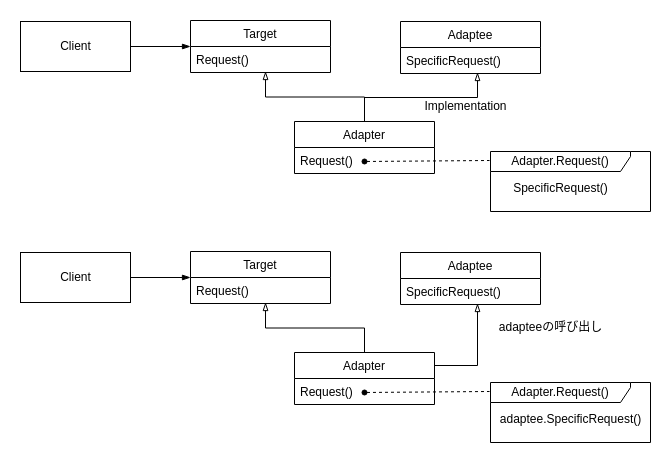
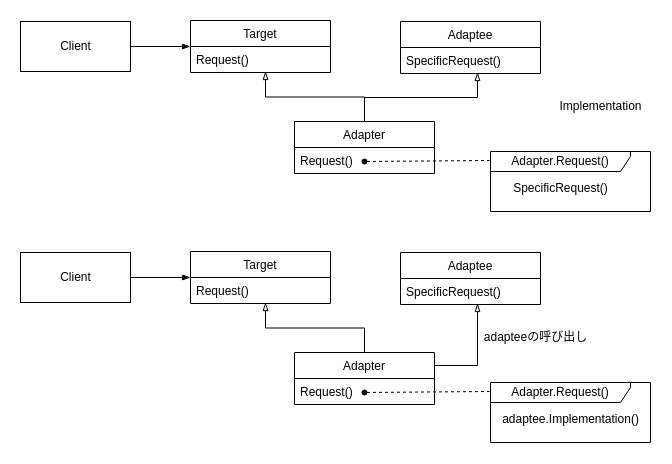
  <mxCell id="0" />
  <mxCell id="1" parent="0" />
  <mxCell id="2" style="rounded=0;orthogonalLoop=1;jettySize=auto;html=1;entryX=0;entryY=0.5;entryDx=0;entryDy=0;endArrow=blockThin;endFill=1;" edge="1" parent="1" source="3" target="4"><mxGeometry relative="1" as="geometry" /></mxCell>
  <mxCell id="3" value="Client" style="html=1;" vertex="1" parent="1"><mxGeometry x="20" y="21" width="110" height="50" as="geometry" /></mxCell>
  <mxCell id="4" value="Target" style="swimlane;fontStyle=0;childLayout=stackLayout;horizontal=1;startSize=26;fillColor=none;horizontalStack=0;resizeParent=1;resizeParentMax=0;resizeLast=0;collapsible=1;marginBottom=0;" vertex="1" parent="1"><mxGeometry x="190" y="20" width="140" height="52" as="geometry" /></mxCell>
  <mxCell id="5" value="Request()" style="text;strokeColor=none;fillColor=none;align=left;verticalAlign=top;spacingLeft=4;spacingRight=4;overflow=hidden;rotatable=0;points=[[0,0.5],[1,0.5]];portConstraint=eastwest;" vertex="1" parent="4"><mxGeometry y="26" width="140" height="26" as="geometry" /></mxCell>
  <mxCell id="6" style="edgeStyle=orthogonalEdgeStyle;rounded=0;orthogonalLoop=1;jettySize=auto;html=1;entryX=0.536;entryY=0.962;entryDx=0;entryDy=0;entryPerimeter=0;endArrow=blockThin;endFill=0;" edge="1" parent="1" source="7" target="5"><mxGeometry relative="1" as="geometry" /></mxCell>
  <mxCell id="7" value="Adapter" style="swimlane;fontStyle=0;childLayout=stackLayout;horizontal=1;startSize=26;fillColor=none;horizontalStack=0;resizeParent=1;resizeParentMax=0;resizeLast=0;collapsible=1;marginBottom=0;" vertex="1" parent="1"><mxGeometry x="294" y="121" width="140" height="52" as="geometry" /></mxCell>
  <mxCell id="8" value="Request()" style="text;strokeColor=none;fillColor=none;align=left;verticalAlign=top;spacingLeft=4;spacingRight=4;overflow=hidden;rotatable=0;points=[[0,0.5],[1,0.5]];portConstraint=eastwest;" vertex="1" parent="7"><mxGeometry y="26" width="140" height="26" as="geometry" /></mxCell>
  <mxCell id="9" value="Adaptee" style="swimlane;fontStyle=0;childLayout=stackLayout;horizontal=1;startSize=26;fillColor=none;horizontalStack=0;resizeParent=1;resizeParentMax=0;resizeLast=0;collapsible=1;marginBottom=0;" vertex="1" parent="1"><mxGeometry x="400" y="21" width="140" height="52" as="geometry" /></mxCell>
  <mxCell id="10" value="SpecificRequest()" style="text;strokeColor=none;fillColor=none;align=left;verticalAlign=top;spacingLeft=4;spacingRight=4;overflow=hidden;rotatable=0;points=[[0,0.5],[1,0.5]];portConstraint=eastwest;" vertex="1" parent="9"><mxGeometry y="26" width="140" height="26" as="geometry" /></mxCell>
  <mxCell id="11" value="Adapter.Request()" style="shape=umlFrame;whiteSpace=wrap;html=1;width=140;height=20;" vertex="1" parent="1"><mxGeometry x="490" y="151" width="160" height="60" as="geometry" /></mxCell>
  <mxCell id="12" value="SpecificRequest()" style="text;html=1;align=center;verticalAlign=middle;resizable=0;points=[];autosize=1;strokeColor=none;fillColor=none;" vertex="1" parent="1"><mxGeometry x="500" y="173" width="120" height="30" as="geometry" /></mxCell>
  <mxCell id="13" style="edgeStyle=orthogonalEdgeStyle;rounded=0;orthogonalLoop=1;jettySize=auto;html=1;entryX=0.55;entryY=0.962;entryDx=0;entryDy=0;entryPerimeter=0;endArrow=blockThin;endFill=0;exitX=0.5;exitY=0;exitDx=0;exitDy=0;" edge="1" parent="1" source="7" target="10"><mxGeometry relative="1" as="geometry"><mxPoint x="374" y="131" as="sourcePoint" /><mxPoint x="275.04" y="81.012" as="targetPoint" /></mxGeometry></mxCell>
  <mxCell id="14" style="rounded=0;orthogonalLoop=1;jettySize=auto;html=1;entryX=-0.006;entryY=0.15;entryDx=0;entryDy=0;entryPerimeter=0;endArrow=none;endFill=0;dashed=1;startArrow=oval;startFill=1;exitX=0.5;exitY=0.538;exitDx=0;exitDy=0;exitPerimeter=0;startSize=5;" edge="1" parent="1" source="8" target="11"><mxGeometry relative="1" as="geometry" /></mxCell>
  <mxCell id="15" style="rounded=0;orthogonalLoop=1;jettySize=auto;html=1;entryX=0;entryY=0.5;entryDx=0;entryDy=0;endArrow=blockThin;endFill=1;" edge="1" parent="1" source="16" target="17"><mxGeometry relative="1" as="geometry" /></mxCell>
  <mxCell id="16" value="Client" style="html=1;" vertex="1" parent="1"><mxGeometry x="20" y="252" width="110" height="50" as="geometry" /></mxCell>
  <mxCell id="17" value="Target" style="swimlane;fontStyle=0;childLayout=stackLayout;horizontal=1;startSize=26;fillColor=none;horizontalStack=0;resizeParent=1;resizeParentMax=0;resizeLast=0;collapsible=1;marginBottom=0;" vertex="1" parent="1"><mxGeometry x="190" y="251" width="140" height="52" as="geometry" /></mxCell>
  <mxCell id="18" value="Request()" style="text;strokeColor=none;fillColor=none;align=left;verticalAlign=top;spacingLeft=4;spacingRight=4;overflow=hidden;rotatable=0;points=[[0,0.5],[1,0.5]];portConstraint=eastwest;" vertex="1" parent="17"><mxGeometry y="26" width="140" height="26" as="geometry" /></mxCell>
  <mxCell id="19" style="edgeStyle=orthogonalEdgeStyle;rounded=0;orthogonalLoop=1;jettySize=auto;html=1;entryX=0.536;entryY=0.962;entryDx=0;entryDy=0;entryPerimeter=0;endArrow=blockThin;endFill=0;" edge="1" parent="1" source="20" target="18"><mxGeometry relative="1" as="geometry" /></mxCell>
  <mxCell id="20" value="Adapter" style="swimlane;fontStyle=0;childLayout=stackLayout;horizontal=1;startSize=26;fillColor=none;horizontalStack=0;resizeParent=1;resizeParentMax=0;resizeLast=0;collapsible=1;marginBottom=0;" vertex="1" parent="1"><mxGeometry x="294" y="352" width="140" height="52" as="geometry" /></mxCell>
  <mxCell id="21" value="Request()" style="text;strokeColor=none;fillColor=none;align=left;verticalAlign=top;spacingLeft=4;spacingRight=4;overflow=hidden;rotatable=0;points=[[0,0.5],[1,0.5]];portConstraint=eastwest;" vertex="1" parent="20"><mxGeometry y="26" width="140" height="26" as="geometry" /></mxCell>
  <mxCell id="22" value="Adaptee" style="swimlane;fontStyle=0;childLayout=stackLayout;horizontal=1;startSize=26;fillColor=none;horizontalStack=0;resizeParent=1;resizeParentMax=0;resizeLast=0;collapsible=1;marginBottom=0;" vertex="1" parent="1"><mxGeometry x="400" y="252" width="140" height="52" as="geometry" /></mxCell>
  <mxCell id="23" value="SpecificRequest()" style="text;strokeColor=none;fillColor=none;align=left;verticalAlign=top;spacingLeft=4;spacingRight=4;overflow=hidden;rotatable=0;points=[[0,0.5],[1,0.5]];portConstraint=eastwest;" vertex="1" parent="22"><mxGeometry y="26" width="140" height="26" as="geometry" /></mxCell>
  <mxCell id="24" value="Adapter.Request()" style="shape=umlFrame;whiteSpace=wrap;html=1;width=140;height=20;" vertex="1" parent="1"><mxGeometry x="490" y="382" width="160" height="60" as="geometry" /></mxCell>
- <mxCell id="25" value="adaptee.SpecificRequest()" style="text;html=1;align=center;verticalAlign=middle;resizable=0;points=[];autosize=1;strokeColor=none;fillColor=none;" vertex="1" parent="1"><mxGeometry x="490" y="404" width="160" height="30" as="geometry" /></mxCell>
+ <mxCell id="25" value="adaptee.Implementation()" style="text;html=1;align=center;verticalAlign=middle;resizable=0;points=[];autosize=1;strokeColor=none;fillColor=none;" vertex="1" parent="1"><mxGeometry x="490" y="404" width="160" height="30" as="geometry" /></mxCell>
  <mxCell id="26" style="edgeStyle=orthogonalEdgeStyle;rounded=0;orthogonalLoop=1;jettySize=auto;html=1;entryX=0.55;entryY=0.962;entryDx=0;entryDy=0;entryPerimeter=0;endArrow=blockThin;endFill=0;exitX=1;exitY=0.25;exitDx=0;exitDy=0;" edge="1" parent="1" source="20" target="23"><mxGeometry relative="1" as="geometry"><mxPoint x="374" y="362" as="sourcePoint" /><mxPoint x="275.04" y="312.012" as="targetPoint" /></mxGeometry></mxCell>
  <mxCell id="27" style="rounded=0;orthogonalLoop=1;jettySize=auto;html=1;entryX=-0.006;entryY=0.15;entryDx=0;entryDy=0;entryPerimeter=0;endArrow=none;endFill=0;dashed=1;startArrow=oval;startFill=1;exitX=0.5;exitY=0.538;exitDx=0;exitDy=0;exitPerimeter=0;startSize=5;" edge="1" parent="1" source="21" target="24"><mxGeometry relative="1" as="geometry" /></mxCell>
- <mxCell id="28" value="Implementation" style="text;html=1;align=center;verticalAlign=middle;resizable=0;points=[];autosize=1;strokeColor=none;fillColor=none;" vertex="1" parent="1"><mxGeometry x="410" y="91" width="110" height="30" as="geometry" /></mxCell>
- <mxCell id="29" value="adapteeの呼び出し" style="text;html=1;resizable=0;autosize=1;align=center;verticalAlign=middle;points=[];fillColor=none;strokeColor=none;rounded=0;" vertex="1" parent="1"><mxGeometry x="485" y="312" width="130" height="30" as="geometry" /></mxCell>
+ <mxCell id="28" value="Implementation" style="text;html=1;align=center;verticalAlign=middle;resizable=0;points=[];autosize=1;strokeColor=none;fillColor=none;" vertex="1" parent="1"><mxGeometry x="545" y="91" width="110" height="30" as="geometry" /></mxCell>
+ <mxCell id="29" value="adapteeの呼び出し" style="text;html=1;resizable=0;autosize=1;align=center;verticalAlign=middle;points=[];fillColor=none;strokeColor=none;rounded=0;" vertex="1" parent="1"><mxGeometry x="470" y="322" width="130" height="30" as="geometry" /></mxCell>
